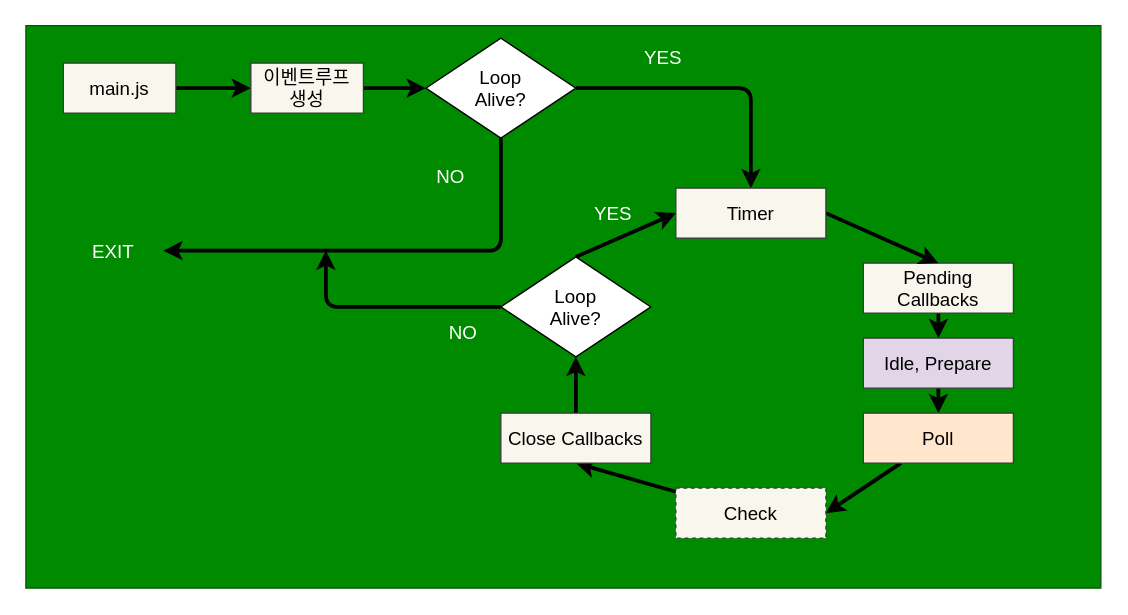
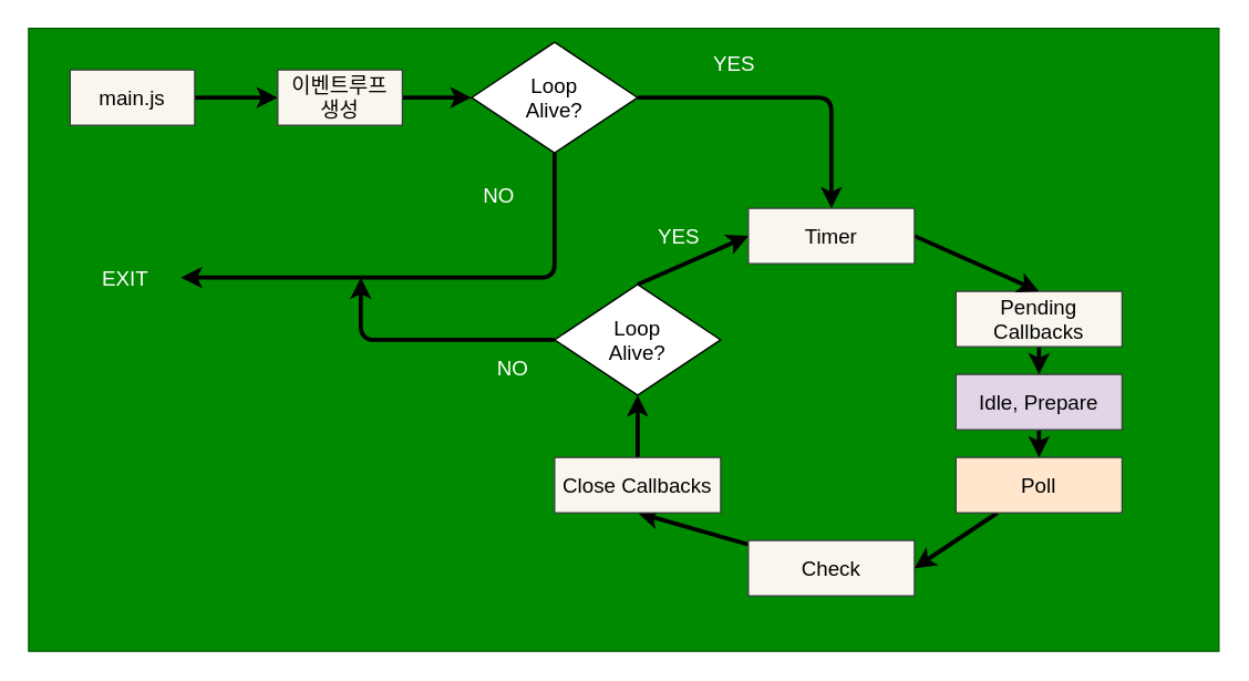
  <mxCell id="0" />
  <mxCell id="1" parent="0" />
  <mxCell id="2" value="" style="rounded=0;whiteSpace=wrap;html=1;fillColor=#008a00;fontColor=#ffffff;strokeColor=#005700;" parent="1" vertex="1"><mxGeometry x="20" y="20" width="860" height="450" as="geometry" /></mxCell>
  <mxCell id="3" style="edgeStyle=none;html=1;entryX=0;entryY=0.5;entryDx=0;entryDy=0;fontSize=15;fontColor=#000000;strokeWidth=3;" edge="1" parent="1" source="4" target="6"><mxGeometry relative="1" as="geometry" /></mxCell>
  <mxCell id="4" value="&lt;font color=&quot;#000000&quot;&gt;&lt;span style=&quot;font-size: 15px&quot;&gt;main.js&lt;/span&gt;&lt;/font&gt;" style="rounded=0;whiteSpace=wrap;html=1;fillColor=#f9f7ed;strokeColor=#36393d;" vertex="1" parent="1"><mxGeometry x="50" y="50" width="90" height="40" as="geometry" /></mxCell>
  <mxCell id="5" style="edgeStyle=none;html=1;entryX=0;entryY=0.5;entryDx=0;entryDy=0;fontSize=15;fontColor=#000000;strokeWidth=3;" edge="1" parent="1" source="6" target="8"><mxGeometry relative="1" as="geometry" /></mxCell>
  <mxCell id="6" value="&lt;font color=&quot;#000000&quot;&gt;&lt;span style=&quot;font-size: 15px&quot;&gt;이벤트루프&lt;br&gt;생성&lt;br&gt;&lt;/span&gt;&lt;/font&gt;" style="rounded=0;whiteSpace=wrap;html=1;fillColor=#f9f7ed;strokeColor=#36393d;" vertex="1" parent="1"><mxGeometry x="200" y="50" width="90" height="40" as="geometry" /></mxCell>
  <mxCell id="7" style="edgeStyle=none;html=1;entryX=0.5;entryY=0;entryDx=0;entryDy=0;fontSize=15;fontColor=#000000;strokeWidth=3;" edge="1" parent="1" source="8" target="18"><mxGeometry relative="1" as="geometry"><Array as="points"><mxPoint x="600" y="70" /></Array></mxGeometry></mxCell>
  <mxCell id="8" value="Loop&lt;br&gt;Alive?" style="rhombus;whiteSpace=wrap;html=1;fontSize=15;fontColor=#000000;fillColor=#FFFFFF;" vertex="1" parent="1"><mxGeometry x="340" y="30" width="120" height="80" as="geometry" /></mxCell>
  <mxCell id="9" style="edgeStyle=none;html=1;entryX=0.5;entryY=0;entryDx=0;entryDy=0;fontSize=15;fontColor=#000000;strokeWidth=3;" edge="1" parent="1" source="10" target="12"><mxGeometry relative="1" as="geometry" /></mxCell>
  <mxCell id="10" value="&lt;font color=&quot;#000000&quot;&gt;&lt;span style=&quot;font-size: 15px&quot;&gt;Pending Callbacks&lt;br&gt;&lt;/span&gt;&lt;/font&gt;" style="rounded=0;whiteSpace=wrap;html=1;fillColor=#f9f7ed;strokeColor=#36393d;" vertex="1" parent="1"><mxGeometry x="690" y="210" width="120" height="40" as="geometry" /></mxCell>
  <mxCell id="11" style="edgeStyle=none;html=1;fontSize=15;fontColor=#000000;strokeWidth=3;" edge="1" parent="1" source="12" target="14"><mxGeometry relative="1" as="geometry" /></mxCell>
  <mxCell id="12" value="&lt;font color=&quot;#000000&quot;&gt;&lt;span style=&quot;font-size: 15px&quot;&gt;Idle, Prepare&lt;br&gt;&lt;/span&gt;&lt;/font&gt;" style="rounded=0;whiteSpace=wrap;html=1;fillColor=#e1d5e7;strokeColor=#36393d;" vertex="1" parent="1"><mxGeometry x="690" y="270" width="120" height="40" as="geometry" /></mxCell>
  <mxCell id="13" style="edgeStyle=none;html=1;entryX=1;entryY=0.5;entryDx=0;entryDy=0;fontSize=15;fontColor=#000000;strokeWidth=3;" edge="1" parent="1" source="14" target="16"><mxGeometry relative="1" as="geometry" /></mxCell>
  <mxCell id="14" value="&lt;font color=&quot;#000000&quot;&gt;&lt;span style=&quot;font-size: 15px&quot;&gt;Poll&lt;br&gt;&lt;/span&gt;&lt;/font&gt;" style="rounded=0;whiteSpace=wrap;html=1;fillColor=#ffe6cc;strokeColor=#36393d;" vertex="1" parent="1"><mxGeometry x="690" y="330" width="120" height="40" as="geometry" /></mxCell>
  <mxCell id="15" style="edgeStyle=none;html=1;entryX=0.5;entryY=1;entryDx=0;entryDy=0;fontSize=15;fontColor=#000000;strokeWidth=3;" edge="1" parent="1" source="16" target="20"><mxGeometry relative="1" as="geometry" /></mxCell>
- <mxCell id="16" value="&lt;font color=&quot;#000000&quot;&gt;&lt;span style=&quot;font-size: 15px&quot;&gt;Check&lt;br&gt;&lt;/span&gt;&lt;/font&gt;" style="rounded=0;whiteSpace=wrap;html=1;fillColor=#f9f7ed;strokeColor=#36393d;dashed=1;" vertex="1" parent="1"><mxGeometry x="540" y="390" width="120" height="40" as="geometry" /></mxCell>
+ <mxCell id="16" value="&lt;font color=&quot;#000000&quot;&gt;&lt;span style=&quot;font-size: 15px&quot;&gt;Check&lt;br&gt;&lt;/span&gt;&lt;/font&gt;" style="rounded=0;whiteSpace=wrap;html=1;fillColor=#f9f7ed;strokeColor=#36393d;" vertex="1" parent="1"><mxGeometry x="540" y="390" width="120" height="40" as="geometry" /></mxCell>
  <mxCell id="17" style="edgeStyle=none;html=1;entryX=0.5;entryY=0;entryDx=0;entryDy=0;fontSize=15;fontColor=#000000;strokeWidth=3;exitX=1;exitY=0.5;exitDx=0;exitDy=0;" edge="1" parent="1" source="18" target="10"><mxGeometry relative="1" as="geometry" /></mxCell>
  <mxCell id="18" value="&lt;font color=&quot;#000000&quot;&gt;&lt;span style=&quot;font-size: 15px&quot;&gt;Timer&lt;br&gt;&lt;/span&gt;&lt;/font&gt;" style="rounded=0;whiteSpace=wrap;html=1;fillColor=#f9f7ed;strokeColor=#36393d;" vertex="1" parent="1"><mxGeometry x="540" y="150" width="120" height="40" as="geometry" /></mxCell>
  <mxCell id="19" style="edgeStyle=none;html=1;entryX=0.5;entryY=1;entryDx=0;entryDy=0;fontSize=15;fontColor=#000000;strokeWidth=3;" edge="1" parent="1" source="20" target="23"><mxGeometry relative="1" as="geometry" /></mxCell>
  <mxCell id="20" value="&lt;font color=&quot;#000000&quot;&gt;&lt;span style=&quot;font-size: 15px&quot;&gt;Close Callbacks&lt;br&gt;&lt;/span&gt;&lt;/font&gt;" style="rounded=0;whiteSpace=wrap;html=1;fillColor=#f9f7ed;strokeColor=#36393d;" vertex="1" parent="1"><mxGeometry x="400" y="330" width="120" height="40" as="geometry" /></mxCell>
  <mxCell id="21" style="edgeStyle=none;html=1;entryX=0;entryY=0.5;entryDx=0;entryDy=0;fontSize=15;fontColor=#000000;strokeWidth=3;exitX=0.5;exitY=0;exitDx=0;exitDy=0;" edge="1" parent="1" source="23" target="18"><mxGeometry relative="1" as="geometry" /></mxCell>
  <mxCell id="22" style="edgeStyle=none;html=1;fontSize=15;fontColor=#000000;strokeWidth=3;" edge="1" parent="1" source="23"><mxGeometry relative="1" as="geometry"><mxPoint x="260" y="200" as="targetPoint" /><Array as="points"><mxPoint x="260" y="245" /></Array></mxGeometry></mxCell>
  <mxCell id="23" value="Loop&lt;br&gt;Alive?" style="rhombus;whiteSpace=wrap;html=1;fontSize=15;fontColor=#000000;fillColor=#FFFFFF;" vertex="1" parent="1"><mxGeometry x="400" y="205" width="120" height="80" as="geometry" /></mxCell>
  <mxCell id="24" value="" style="endArrow=classic;html=1;fontSize=15;fontColor=#000000;strokeWidth=3;exitX=0.5;exitY=1;exitDx=0;exitDy=0;" edge="1" parent="1" source="8"><mxGeometry width="50" height="50" relative="1" as="geometry"><mxPoint x="330" y="270" as="sourcePoint" /><mxPoint x="130" y="200" as="targetPoint" /><Array as="points"><mxPoint x="400" y="200" /></Array></mxGeometry></mxCell>
  <mxCell id="25" value="YES" style="text;html=1;strokeColor=none;fillColor=none;align=center;verticalAlign=middle;whiteSpace=wrap;rounded=0;fontSize=15;fontColor=#FFFFFF;" vertex="1" parent="1"><mxGeometry x="460" y="155" width="60" height="30" as="geometry" /></mxCell>
  <mxCell id="26" value="YES" style="text;html=1;strokeColor=none;fillColor=none;align=center;verticalAlign=middle;whiteSpace=wrap;rounded=0;fontSize=15;fontColor=#FFFFFF;" vertex="1" parent="1"><mxGeometry x="500" y="30" width="60" height="30" as="geometry" /></mxCell>
  <mxCell id="27" value="NO" style="text;html=1;strokeColor=none;fillColor=none;align=center;verticalAlign=middle;whiteSpace=wrap;rounded=0;fontSize=15;fontColor=#FFFFFF;" vertex="1" parent="1"><mxGeometry x="330" y="125" width="60" height="30" as="geometry" /></mxCell>
  <mxCell id="28" value="NO" style="text;html=1;strokeColor=none;fillColor=none;align=center;verticalAlign=middle;whiteSpace=wrap;rounded=0;fontSize=15;fontColor=#FFFFFF;" vertex="1" parent="1"><mxGeometry x="340" y="250" width="60" height="30" as="geometry" /></mxCell>
  <mxCell id="29" value="EXIT" style="text;html=1;strokeColor=none;fillColor=none;align=center;verticalAlign=middle;whiteSpace=wrap;rounded=0;fontSize=15;fontColor=#FFFFFF;" vertex="1" parent="1"><mxGeometry x="60" y="185" width="60" height="30" as="geometry" /></mxCell>
